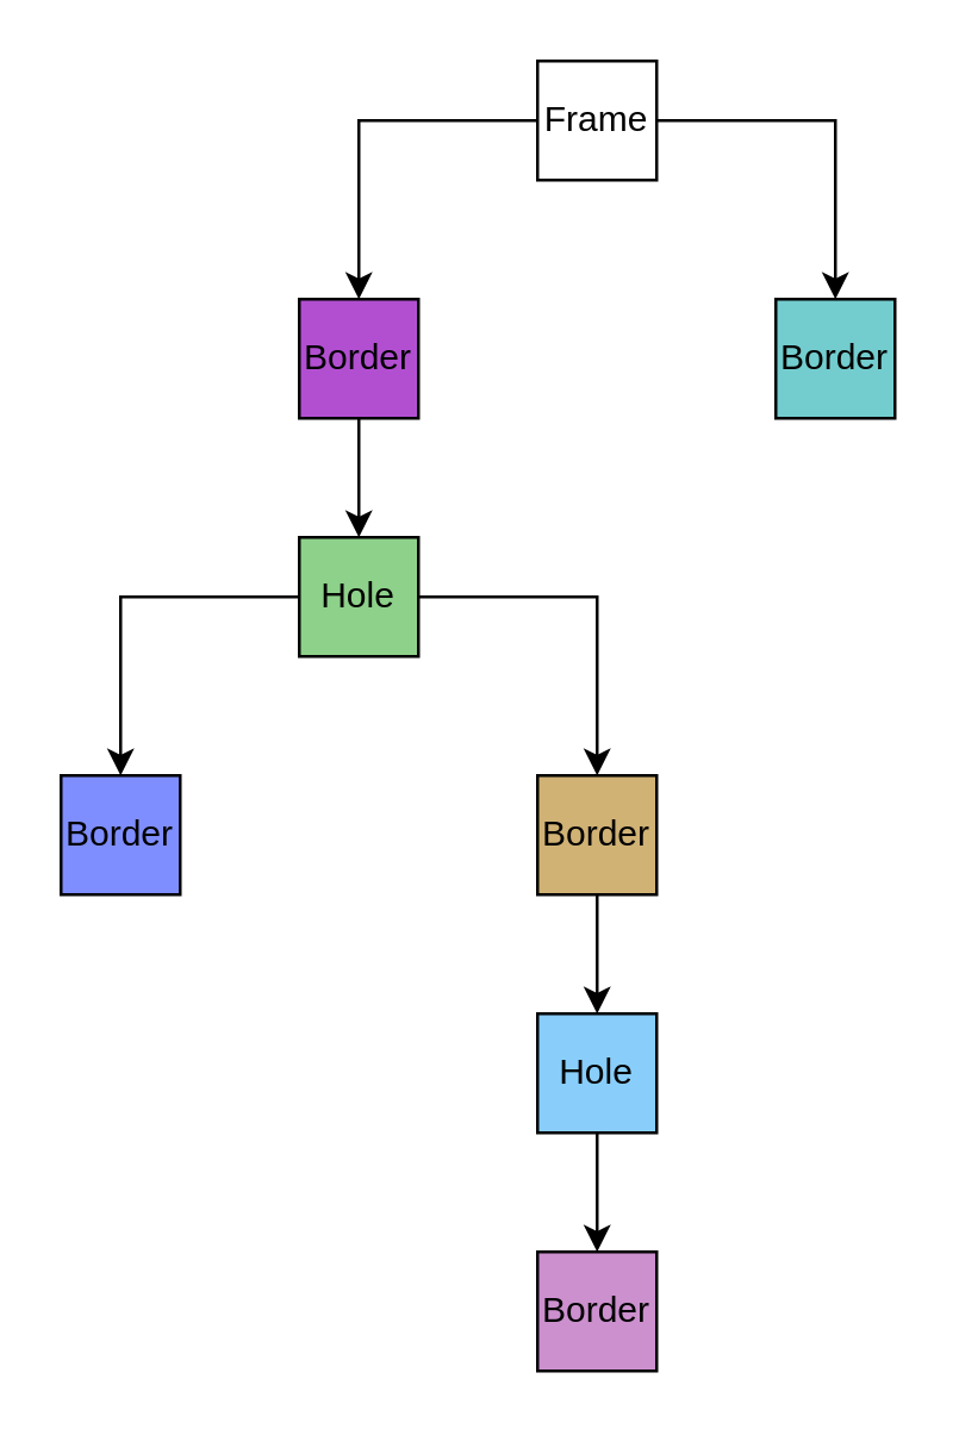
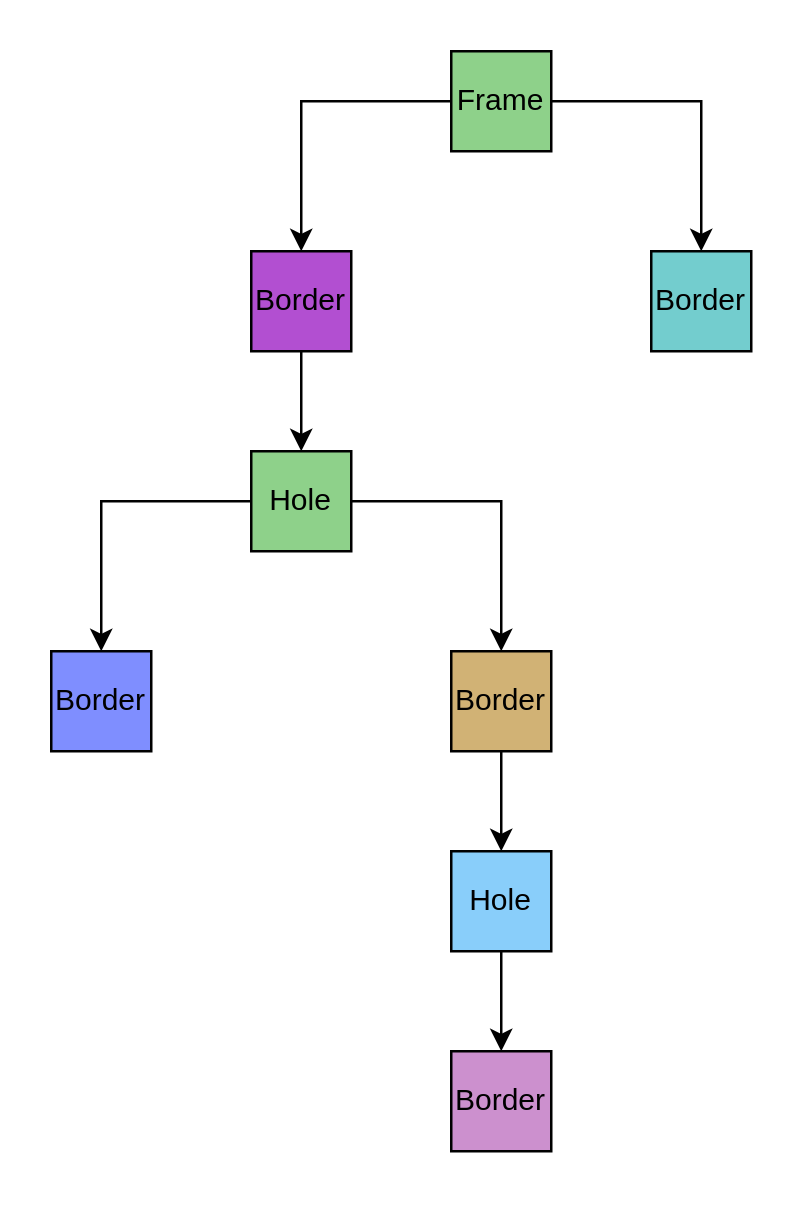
  <mxCell id="0" />
  <mxCell id="1" parent="0" />
  <mxCell id="2" style="edgeStyle=orthogonalEdgeStyle;rounded=0;orthogonalLoop=1;jettySize=auto;html=1;exitX=0;exitY=0.5;exitDx=0;exitDy=0;entryX=0.5;entryY=0;entryDx=0;entryDy=0;" edge="1" parent="1" source="4" target="6"><mxGeometry relative="1" as="geometry" /></mxCell>
  <mxCell id="3" style="edgeStyle=orthogonalEdgeStyle;rounded=0;orthogonalLoop=1;jettySize=auto;html=1;exitX=1;exitY=0.5;exitDx=0;exitDy=0;entryX=0.5;entryY=0;entryDx=0;entryDy=0;" edge="1" parent="1" source="4" target="7"><mxGeometry relative="1" as="geometry" /></mxCell>
- <mxCell id="4" value="Frame" style="rounded=0;whiteSpace=wrap;html=1;" vertex="1" parent="1"><mxGeometry x="180" y="20" width="40" height="40" as="geometry" /></mxCell>
+ <mxCell id="4" value="Frame" style="rounded=0;whiteSpace=wrap;html=1;fillColor=#8ed18a;" vertex="1" parent="1"><mxGeometry x="180" y="20" width="40" height="40" as="geometry" /></mxCell>
  <mxCell id="5" style="edgeStyle=orthogonalEdgeStyle;rounded=0;orthogonalLoop=1;jettySize=auto;html=1;exitX=0.5;exitY=1;exitDx=0;exitDy=0;entryX=0.5;entryY=0;entryDx=0;entryDy=0;" edge="1" parent="1" source="6" target="10"><mxGeometry relative="1" as="geometry" /></mxCell>
  <mxCell id="6" value="Border" style="rounded=0;whiteSpace=wrap;html=1;fillColor=#B24FD1;" vertex="1" parent="1"><mxGeometry x="100" y="100" width="40" height="40" as="geometry" /></mxCell>
  <mxCell id="7" value="Border" style="rounded=0;whiteSpace=wrap;html=1;fillColor=#73CDCE;" vertex="1" parent="1"><mxGeometry x="260" y="100" width="40" height="40" as="geometry" /></mxCell>
  <mxCell id="8" style="edgeStyle=orthogonalEdgeStyle;rounded=0;orthogonalLoop=1;jettySize=auto;html=1;exitX=0;exitY=0.5;exitDx=0;exitDy=0;entryX=0.5;entryY=0;entryDx=0;entryDy=0;" edge="1" parent="1" source="10" target="11"><mxGeometry relative="1" as="geometry" /></mxCell>
  <mxCell id="9" style="edgeStyle=orthogonalEdgeStyle;rounded=0;orthogonalLoop=1;jettySize=auto;html=1;exitX=1;exitY=0.5;exitDx=0;exitDy=0;entryX=0.5;entryY=0;entryDx=0;entryDy=0;" edge="1" parent="1" source="10" target="13"><mxGeometry relative="1" as="geometry" /></mxCell>
  <mxCell id="10" value="Hole" style="rounded=0;whiteSpace=wrap;html=1;fillColor=#8ED18A;" vertex="1" parent="1"><mxGeometry x="100" y="180" width="40" height="40" as="geometry" /></mxCell>
  <mxCell id="11" value="Border" style="rounded=0;whiteSpace=wrap;html=1;fillColor=#7F8EFF;" vertex="1" parent="1"><mxGeometry x="20" y="260" width="40" height="40" as="geometry" /></mxCell>
  <mxCell id="12" style="edgeStyle=orthogonalEdgeStyle;rounded=0;orthogonalLoop=1;jettySize=auto;html=1;exitX=0.5;exitY=1;exitDx=0;exitDy=0;entryX=0.5;entryY=0;entryDx=0;entryDy=0;" edge="1" parent="1" source="13" target="15"><mxGeometry relative="1" as="geometry" /></mxCell>
  <mxCell id="13" value="Border" style="rounded=0;whiteSpace=wrap;html=1;fillColor=#D1B275;" vertex="1" parent="1"><mxGeometry x="180" y="260" width="40" height="40" as="geometry" /></mxCell>
  <mxCell id="14" style="edgeStyle=orthogonalEdgeStyle;rounded=0;orthogonalLoop=1;jettySize=auto;html=1;exitX=0.5;exitY=1;exitDx=0;exitDy=0;entryX=0.5;entryY=0;entryDx=0;entryDy=0;" edge="1" parent="1" source="15" target="16"><mxGeometry relative="1" as="geometry" /></mxCell>
  <mxCell id="15" value="Hole" style="rounded=0;whiteSpace=wrap;html=1;fillColor=#89CEFA;" vertex="1" parent="1"><mxGeometry x="180" y="340" width="40" height="40" as="geometry" /></mxCell>
  <mxCell id="16" value="Border" style="rounded=0;whiteSpace=wrap;html=1;fillColor=#CC90CE;" vertex="1" parent="1"><mxGeometry x="180" y="420" width="40" height="40" as="geometry" /></mxCell>
